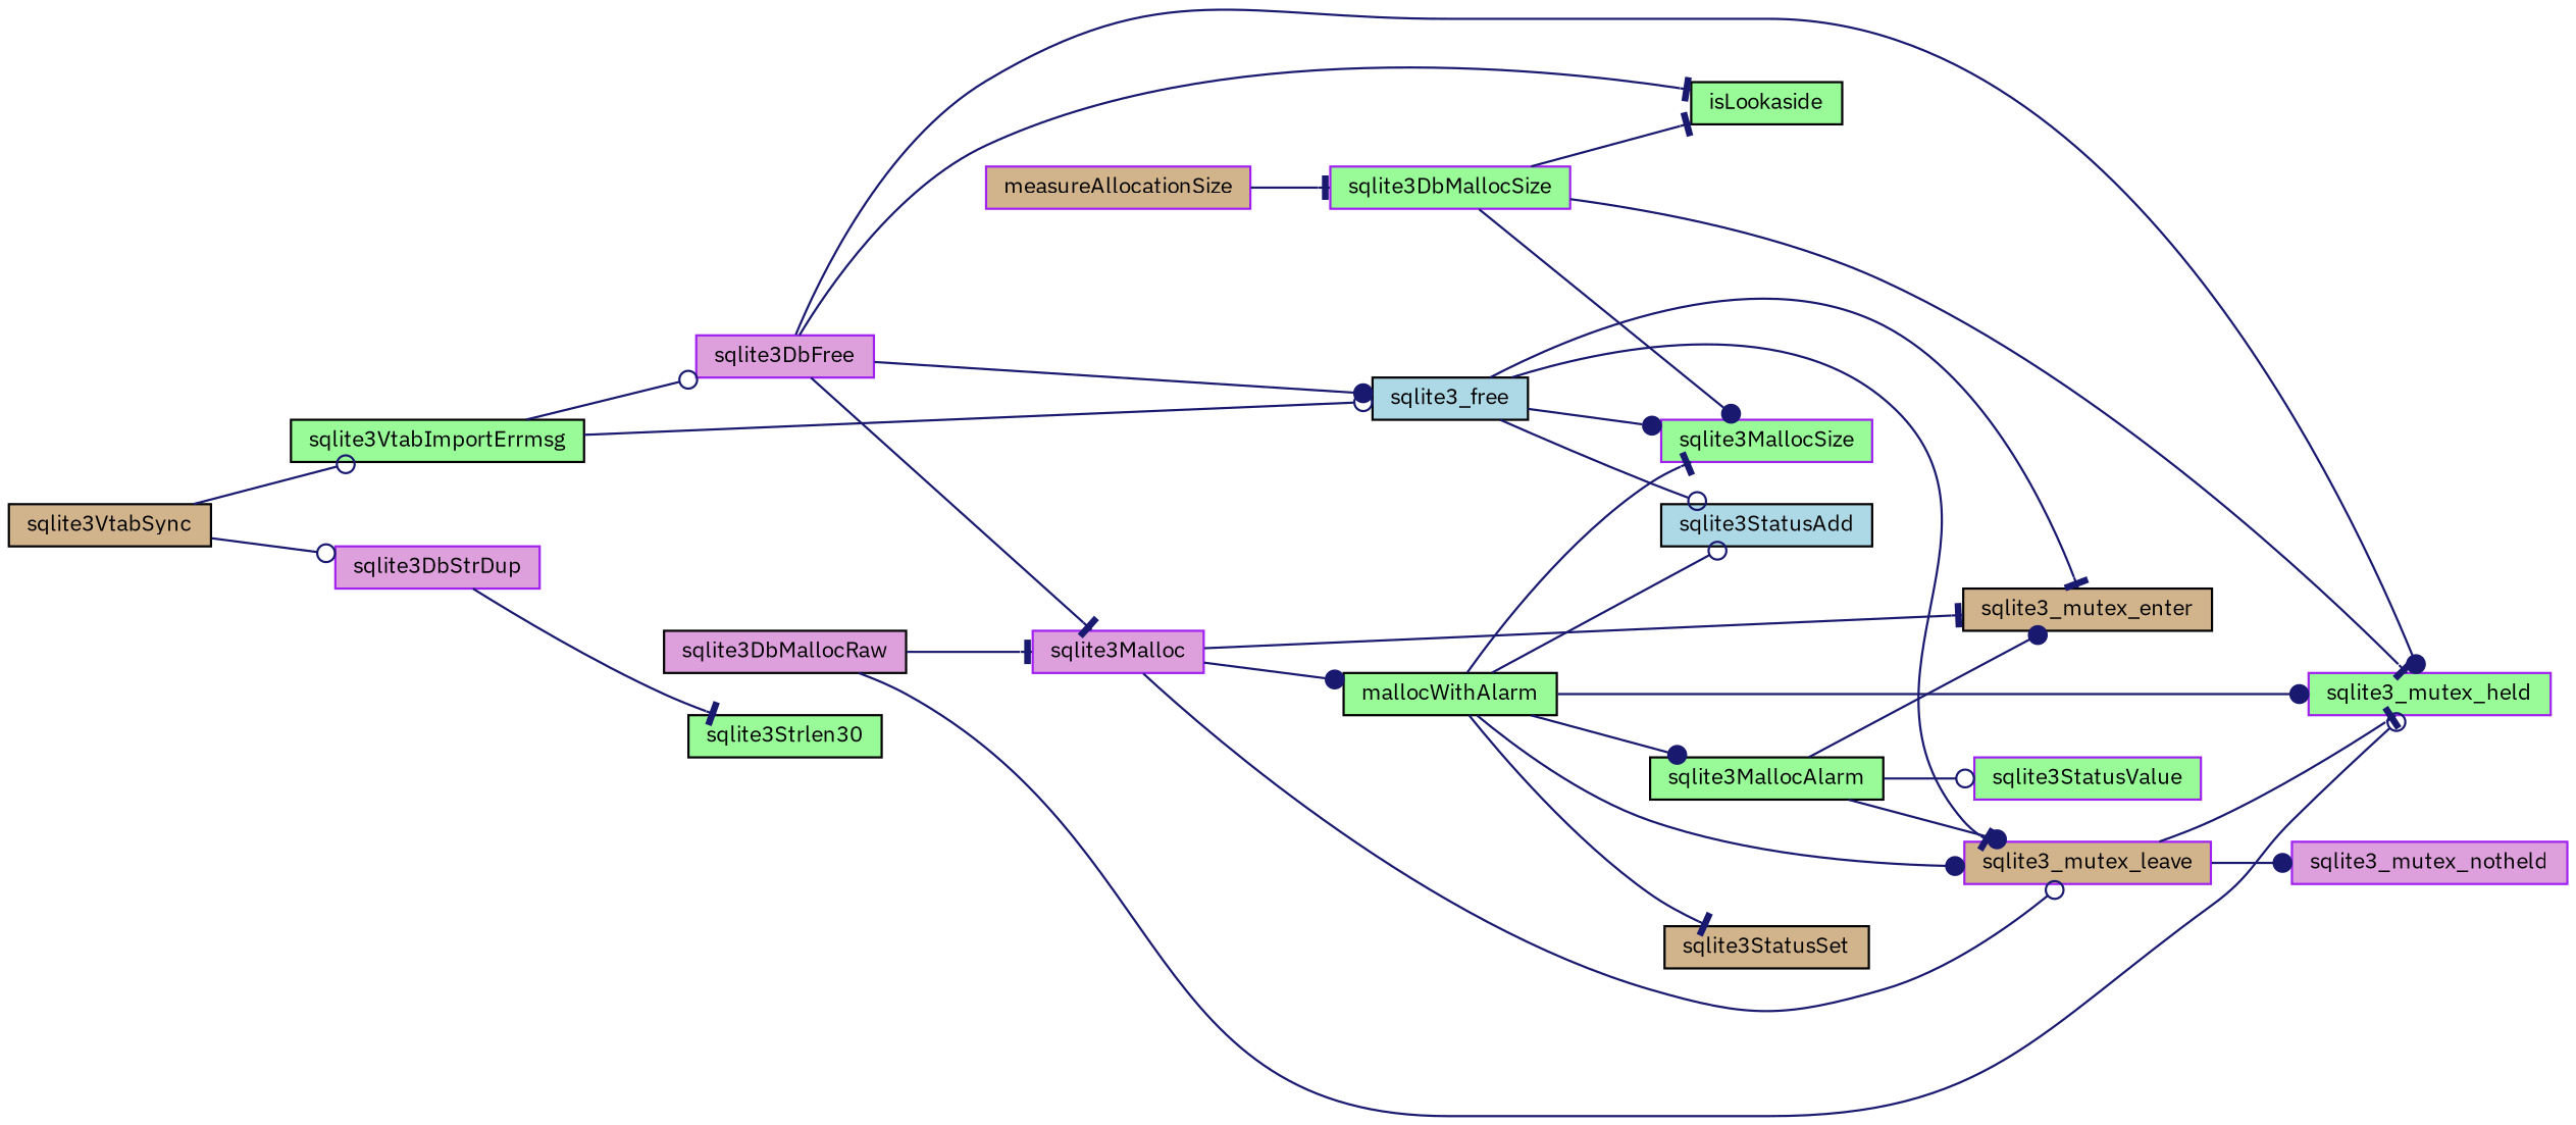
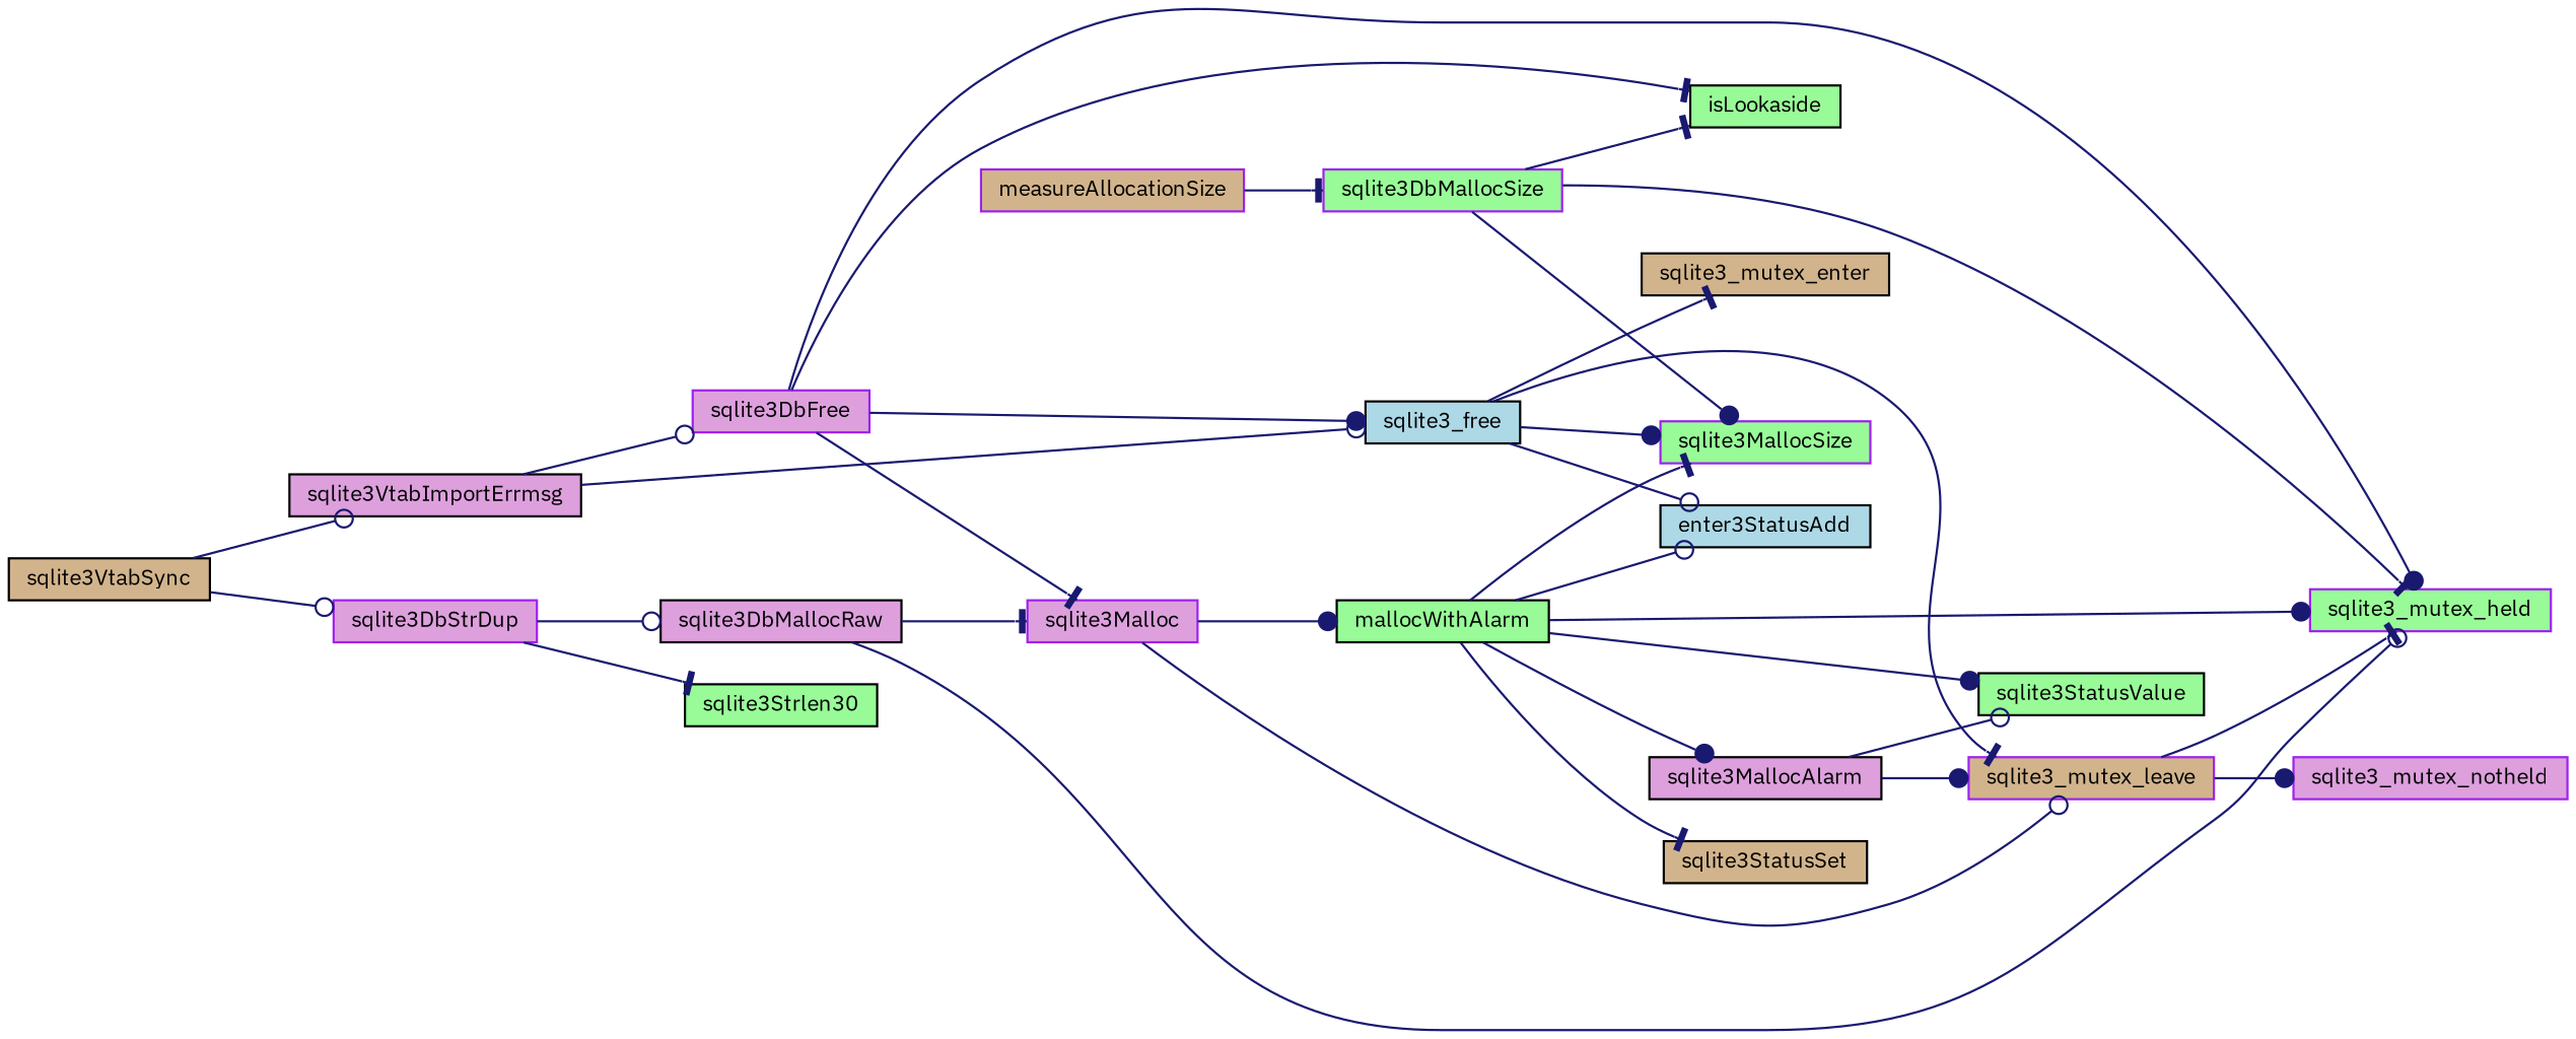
  digraph {
    fontname="IBM Plex Sans"
    rankdir=LR
    node [color=black fillcolor=palegreen fontname="IBM Plex Sans" fontsize=10 shape=record style=filled]
    edge [arrowhead=tee color=midnightblue fontname="IBM Plex Sans" fontsize=10 labelfontname=FreeSans labelfontsize=10 style=solid]
    n1 [fillcolor=tan fontcolor=black height=0.2 label=sqlite3VtabSync width=0.4]
-   n2 [height=0.2 label=sqlite3VtabImportErrmsg width=0.4]
+   n2 [fillcolor=plum height=0.2 label=sqlite3VtabImportErrmsg width=0.4]
    n3 [color=purple fillcolor=plum height=0.2 label=sqlite3DbStrDup width=0.4]
    n4 [color=purple fillcolor=plum height=0.2 label=sqlite3DbFree width=0.4]
    n5 [fillcolor=lightblue height=0.2 label=sqlite3_free width=0.4]
    n6 [color=purple height=0.2 label=sqlite3_mutex_held width=0.4]
    n7 [height=0.2 label=isLookaside width=0.4]
    n8 [color=purple fillcolor=plum height=0.2 label=sqlite3Malloc width=0.4]
    n9 [color=purple height=0.2 label=sqlite3MallocSize width=0.4]
    n10 [fillcolor=tan height=0.2 label=sqlite3_mutex_enter width=0.4]
-   n11 [fillcolor=lightblue height=0.2 label=sqlite3StatusAdd width=0.4]
+   n11 [fillcolor=lightblue height=0.2 label=enter3StatusAdd width=0.4]
    n12 [color=purple fillcolor=tan height=0.2 label=sqlite3_mutex_leave width=0.4]
    n13 [height=0.2 label=sqlite3Strlen30 width=0.4]
    n14 [fillcolor=plum height=0.2 label=sqlite3DbMallocRaw width=0.4]
    n15 [color=purple fillcolor=tan height=0.2 label=measureAllocationSize width=0.4]
    n16 [color=purple height=0.2 label=sqlite3DbMallocSize width=0.4]
    n17 [color=purple fillcolor=plum height=0.2 label=sqlite3_mutex_notheld width=0.4]
    n18 [height=0.2 label=mallocWithAlarm width=0.4]
    n19 [fillcolor=tan height=0.2 label=sqlite3StatusSet width=0.4]
-   n20 [color=purple height=0.2 label=sqlite3StatusValue width=0.4]
-   n21 [height=0.2 label=sqlite3MallocAlarm width=0.4]
+   n20 [height=0.2 label=sqlite3StatusValue width=0.4]
+   n21 [fillcolor=plum height=0.2 label=sqlite3MallocAlarm width=0.4]
    n1 -> n2 [arrowhead=odot]
    n1 -> n3 [arrowhead=odot]
    n2 -> n4 [arrowhead=odot]
    n2 -> n5 [arrowhead=odot]
    n3 -> n13
+   n3 -> n14 [arrowhead=odot]
    n4 -> n5 [arrowhead=dot]
    n4 -> n6 [arrowhead=dot]
    n4 -> n7
    n4 -> n8
    n5 -> n9 [arrowhead=dot]
    n5 -> n10
    n5 -> n11 [arrowhead=odot]
    n5 -> n12
-   n8 -> n10
    n8 -> n12 [arrowhead=odot]
    n8 -> n18 [arrowhead=dot]
    n12 -> n6
    n12 -> n17 [arrowhead=dot]
    n14 -> n6 [arrowhead=odot]
    n14 -> n8
    n15 -> n16
    n16 -> n6
    n16 -> n7
    n16 -> n9 [arrowhead=dot]
    n18 -> n6 [arrowhead=dot]
    n18 -> n9
    n18 -> n11 [arrowhead=odot]
    n18 -> n19
-   n18 -> n12 [arrowhead=dot]
+   n18 -> n20 [arrowhead=dot]
    n18 -> n21 [arrowhead=dot]
-   n21 -> n10 [arrowhead=dot]
    n21 -> n12 [arrowhead=dot]
    n21 -> n20 [arrowhead=odot]
  }
